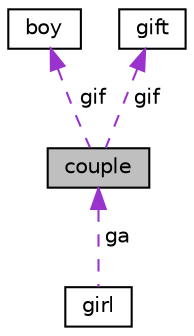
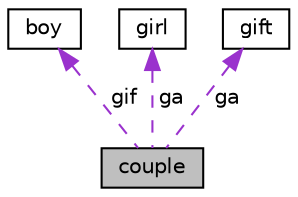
  digraph {
    node [color=black fillcolor=white fontname=Helvetica fontsize=10 shape=record style=filled]
    edge [color=darkorchid3 dir=back fontname=Helvetica fontsize=10 labelfontname=Helvetica labelfontsize=10 style=dashed]
    n1 [fillcolor=grey75 fontcolor=black height=0.2 label=couple width=0.4]
    n2 [height=0.2 label=boy width=0.4]
    n3 [height=0.2 label=girl width=0.4]
    n4 [height=0.2 label=gift width=0.4]
    n2 -> n1 [label=" gif"]
-   n1 -> n3 [label=" ga"]
-   n4 -> n1 [label=" gif"]
+   n3 -> n1 [label=" ga"]
+   n4 -> n1 [label=" ga"]
  }
